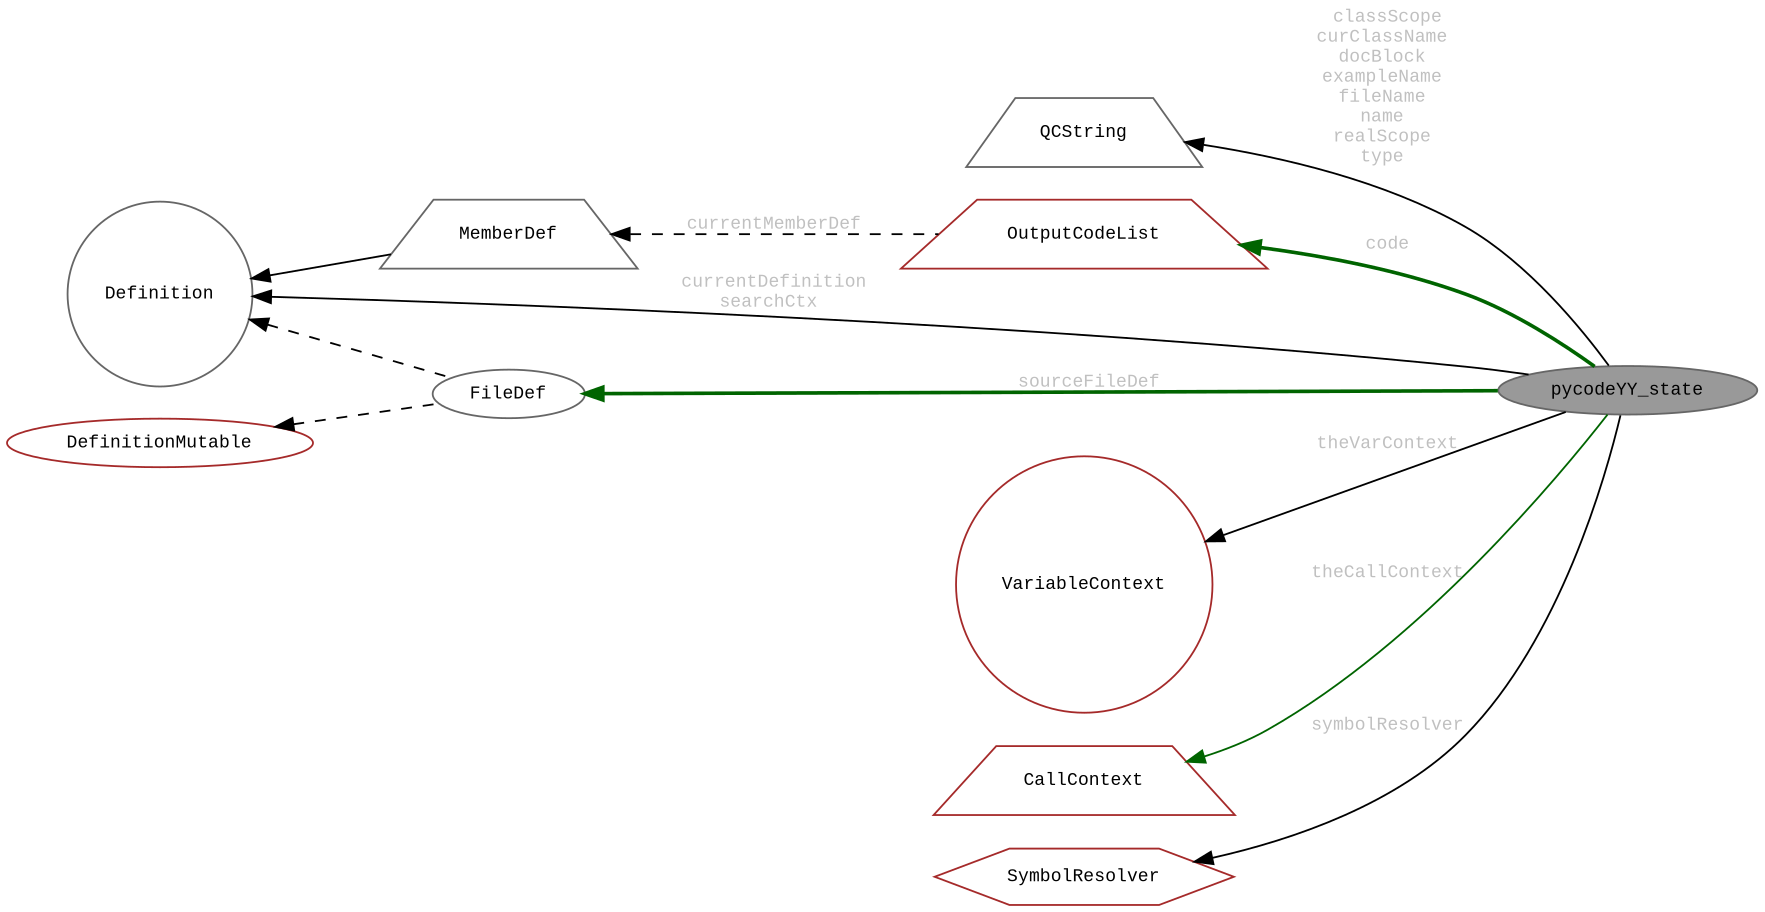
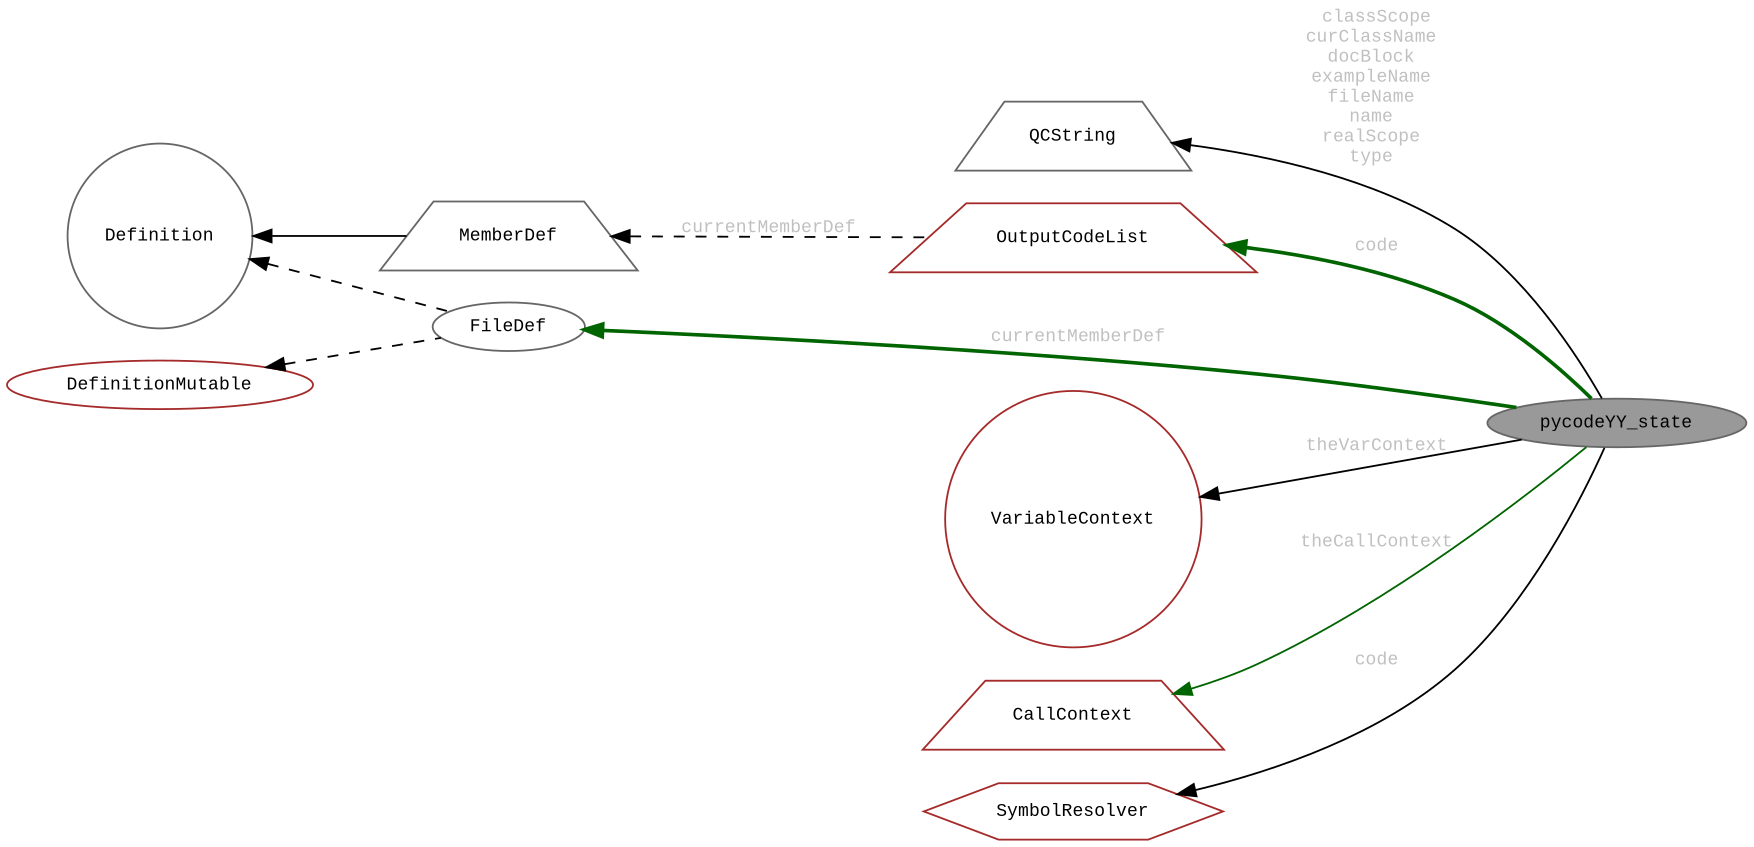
  digraph {
    fontname="Liberation Mono"
    rankdir=LR
    node [color=gray40 fillcolor=white fontname="Liberation Mono" fontsize=10 shape=trapezium style=filled]
    edge [color=black dir=back fontcolor=grey fontname="Liberation Mono" fontsize=10 labelfontname=Helvetica labelfontsize=10 style=solid]
    n1 [fillcolor=grey60 fontcolor=black height=0.2 label=pycodeYY_state shape=ellipse width=0.4]
    n2 [height=0.2 label=QCString width=0.4]
    n3 [color=brown height=0.2 label=OutputCodeList width=0.4]
    n4 [height=0.2 label=Definition shape=circle width=0.4]
    n5 [height=0.2 label=FileDef shape=ellipse width=0.4]
    n6 [height=0.2 label=MemberDef width=0.4]
    n7 [color=brown height=0.2 label=DefinitionMutable shape=ellipse width=0.4]
    n8 [color=brown height=0.2 label=VariableContext shape=circle width=0.4]
    n9 [color=brown height=0.2 label=CallContext width=0.4]
    n10 [color=brown height=0.2 label=SymbolResolver shape=hexagon width=0.4]
    n2 -> n1 [label=" classScope\ncurClassName\ndocBlock\nexampleName\nfileName\nname\nrealScope\ntype"]
    n3 -> n1 [color=darkgreen label=" code" style=bold]
-   n4 -> n1 [label=" currentDefinition\nsearchCtx"]
    n4 -> n5 [style=dashed fontcolor=""]
    n4 -> n6 [fontcolor=""]
-   n5 -> n1 [color=darkgreen label=" sourceFileDef" style=bold]
+   n5 -> n1 [color=darkgreen label=" currentMemberDef" style=bold]
    n6 -> n3 [label=" currentMemberDef" style=dashed]
    n7 -> n5 [style=dashed fontcolor=""]
    n8 -> n1 [label=" theVarContext"]
    n9 -> n1 [color=darkgreen label=" theCallContext"]
-   n10 -> n1 [label=" symbolResolver"]
+   n10 -> n1 [label=" code"]
  }
